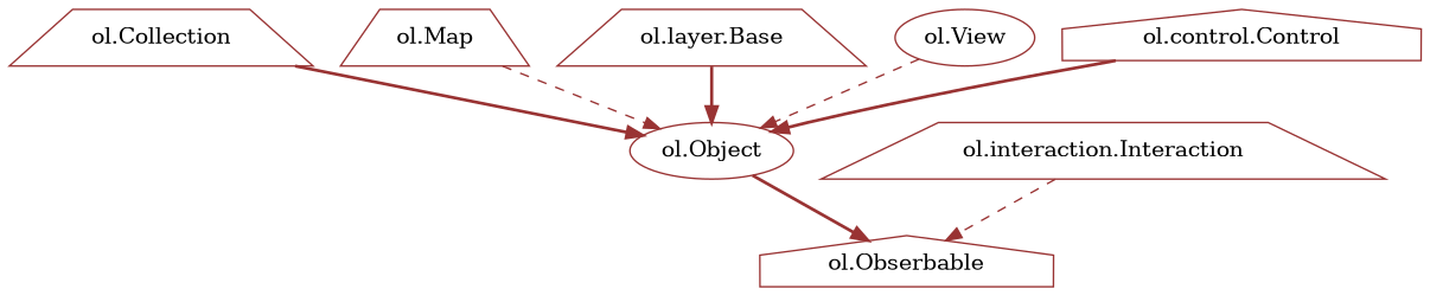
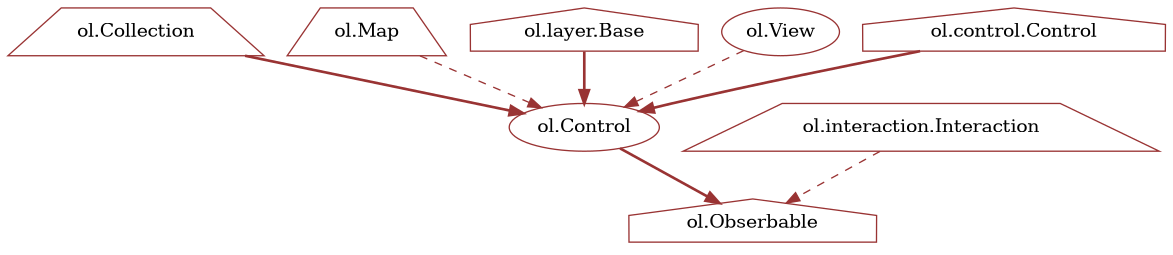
  digraph {
    node [color="#993333" shape=house]
    edge [arrowtail=odot color="#993333" style=bold]
    "ol.Obserbable"
-   "ol.Object" [shape=ellipse]
+   "ol.Object" [shape=ellipse label="ol.Control"]
    "ol.interaction.Interaction" [shape=trapezium]
    "ol.Collection" [shape=trapezium]
    "ol.Map" [shape=trapezium]
-   "ol.layer.Base" [shape=trapezium]
+   "ol.layer.Base"
    "ol.View" [shape=ellipse]
    "ol.control.Control"
    "ol.Object" -> "ol.Obserbable"
    "ol.interaction.Interaction" -> "ol.Obserbable" [style=dashed]
    "ol.Collection" -> "ol.Object"
    "ol.Map" -> "ol.Object" [style=dashed]
    "ol.layer.Base" -> "ol.Object"
    "ol.View" -> "ol.Object" [style=dashed]
    "ol.control.Control" -> "ol.Object"
  }
